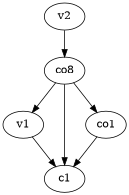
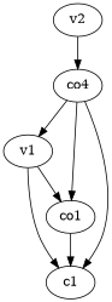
  strict digraph {
    edge [weight=1]
    v1
    c1
    co1
    v2
-   co4 [label=co8]
+   co4
    v1 -> c1
+   v1 -> co1
    co1 -> c1
    v2 -> co4
    co4 -> v1
    co4 -> c1
    co4 -> co1
  }
